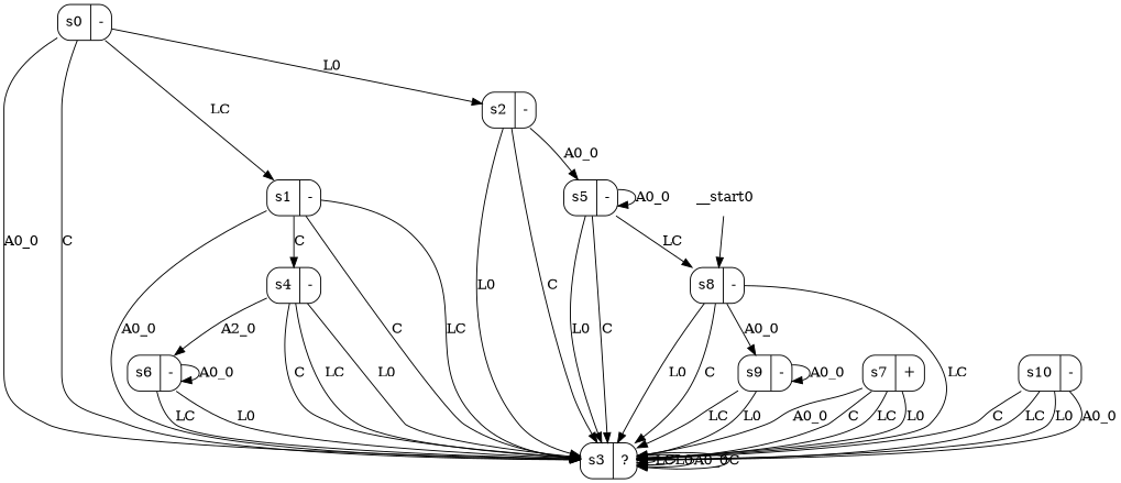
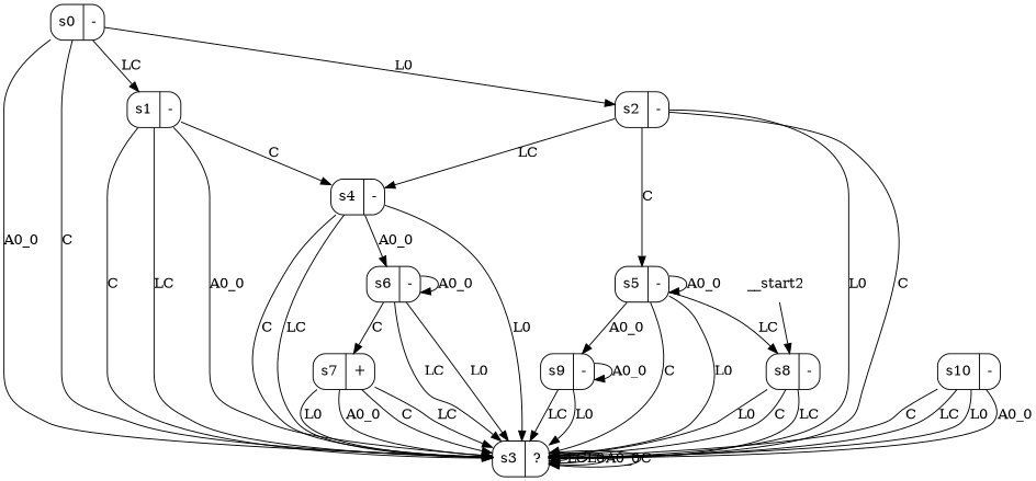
  digraph {
    node [shape=record style=rounded]
    n1 [label="s0|-"]
    n2 [label="s1|-"]
    n3 [label="s2|-"]
    n4 [label="s3|?"]
    n5 [label="s4|-"]
    n6 [label="s5|-"]
    n7 [label="s6|-"]
    n8 [label="s8|-"]
    n9 [label="s7|+"]
    n10 [label="s9|-"]
    n11 [label="s10|-"]
-   __start0 [shape=none style=""]
+   __start0 [shape=none label=__start2 style=""]
    n1 -> n2 [label=LC]
    n1 -> n3 [label=L0]
    n1 -> n4 [label=A0_0]
    n1 -> n4 [label=C]
    n2 -> n4 [label=LC]
    n2 -> n4 [label=A0_0]
    n2 -> n4 [label=C]
    n2 -> n5 [label=C]
    n3 -> n4 [label=L0]
    n3 -> n4 [label=C]
-   n3 -> n6 [label=A0_0]
+   n3 -> n5 [label=LC]
+   n3 -> n6 [label=C]
    n4 -> n4 [label=LC]
    n4 -> n4 [label=L0]
    n4 -> n4 [label=A0_0]
    n4 -> n4 [label=C]
    n5 -> n4 [label=LC]
    n5 -> n4 [label=L0]
    n5 -> n4 [label=C]
-   n5 -> n7 [label=A2_0]
+   n5 -> n7 [label=A0_0]
    n6 -> n4 [label=L0]
    n6 -> n4 [label=C]
    n6 -> n6 [label=A0_0]
    n6 -> n8 [label=LC]
    n7 -> n4 [label=LC]
    n7 -> n4 [label=L0]
    n7 -> n7 [label=A0_0]
+   n7 -> n9 [label=C]
    n8 -> n4 [label=LC]
    n8 -> n4 [label=L0]
    n8 -> n4 [label=C]
-   n8 -> n10 [label=A0_0]
+   n6 -> n10 [label=A0_0]
    n9 -> n4 [label=LC]
    n9 -> n4 [label=L0]
    n9 -> n4 [label=A0_0]
    n9 -> n4 [label=C]
    n10 -> n4 [label=LC]
    n10 -> n4 [label=L0]
    n10 -> n10 [label=A0_0]
    n11 -> n4 [label=LC]
    n11 -> n4 [label=L0]
    n11 -> n4 [label=A0_0]
    n11 -> n4 [label=C]
    __start0 -> n8
  }
